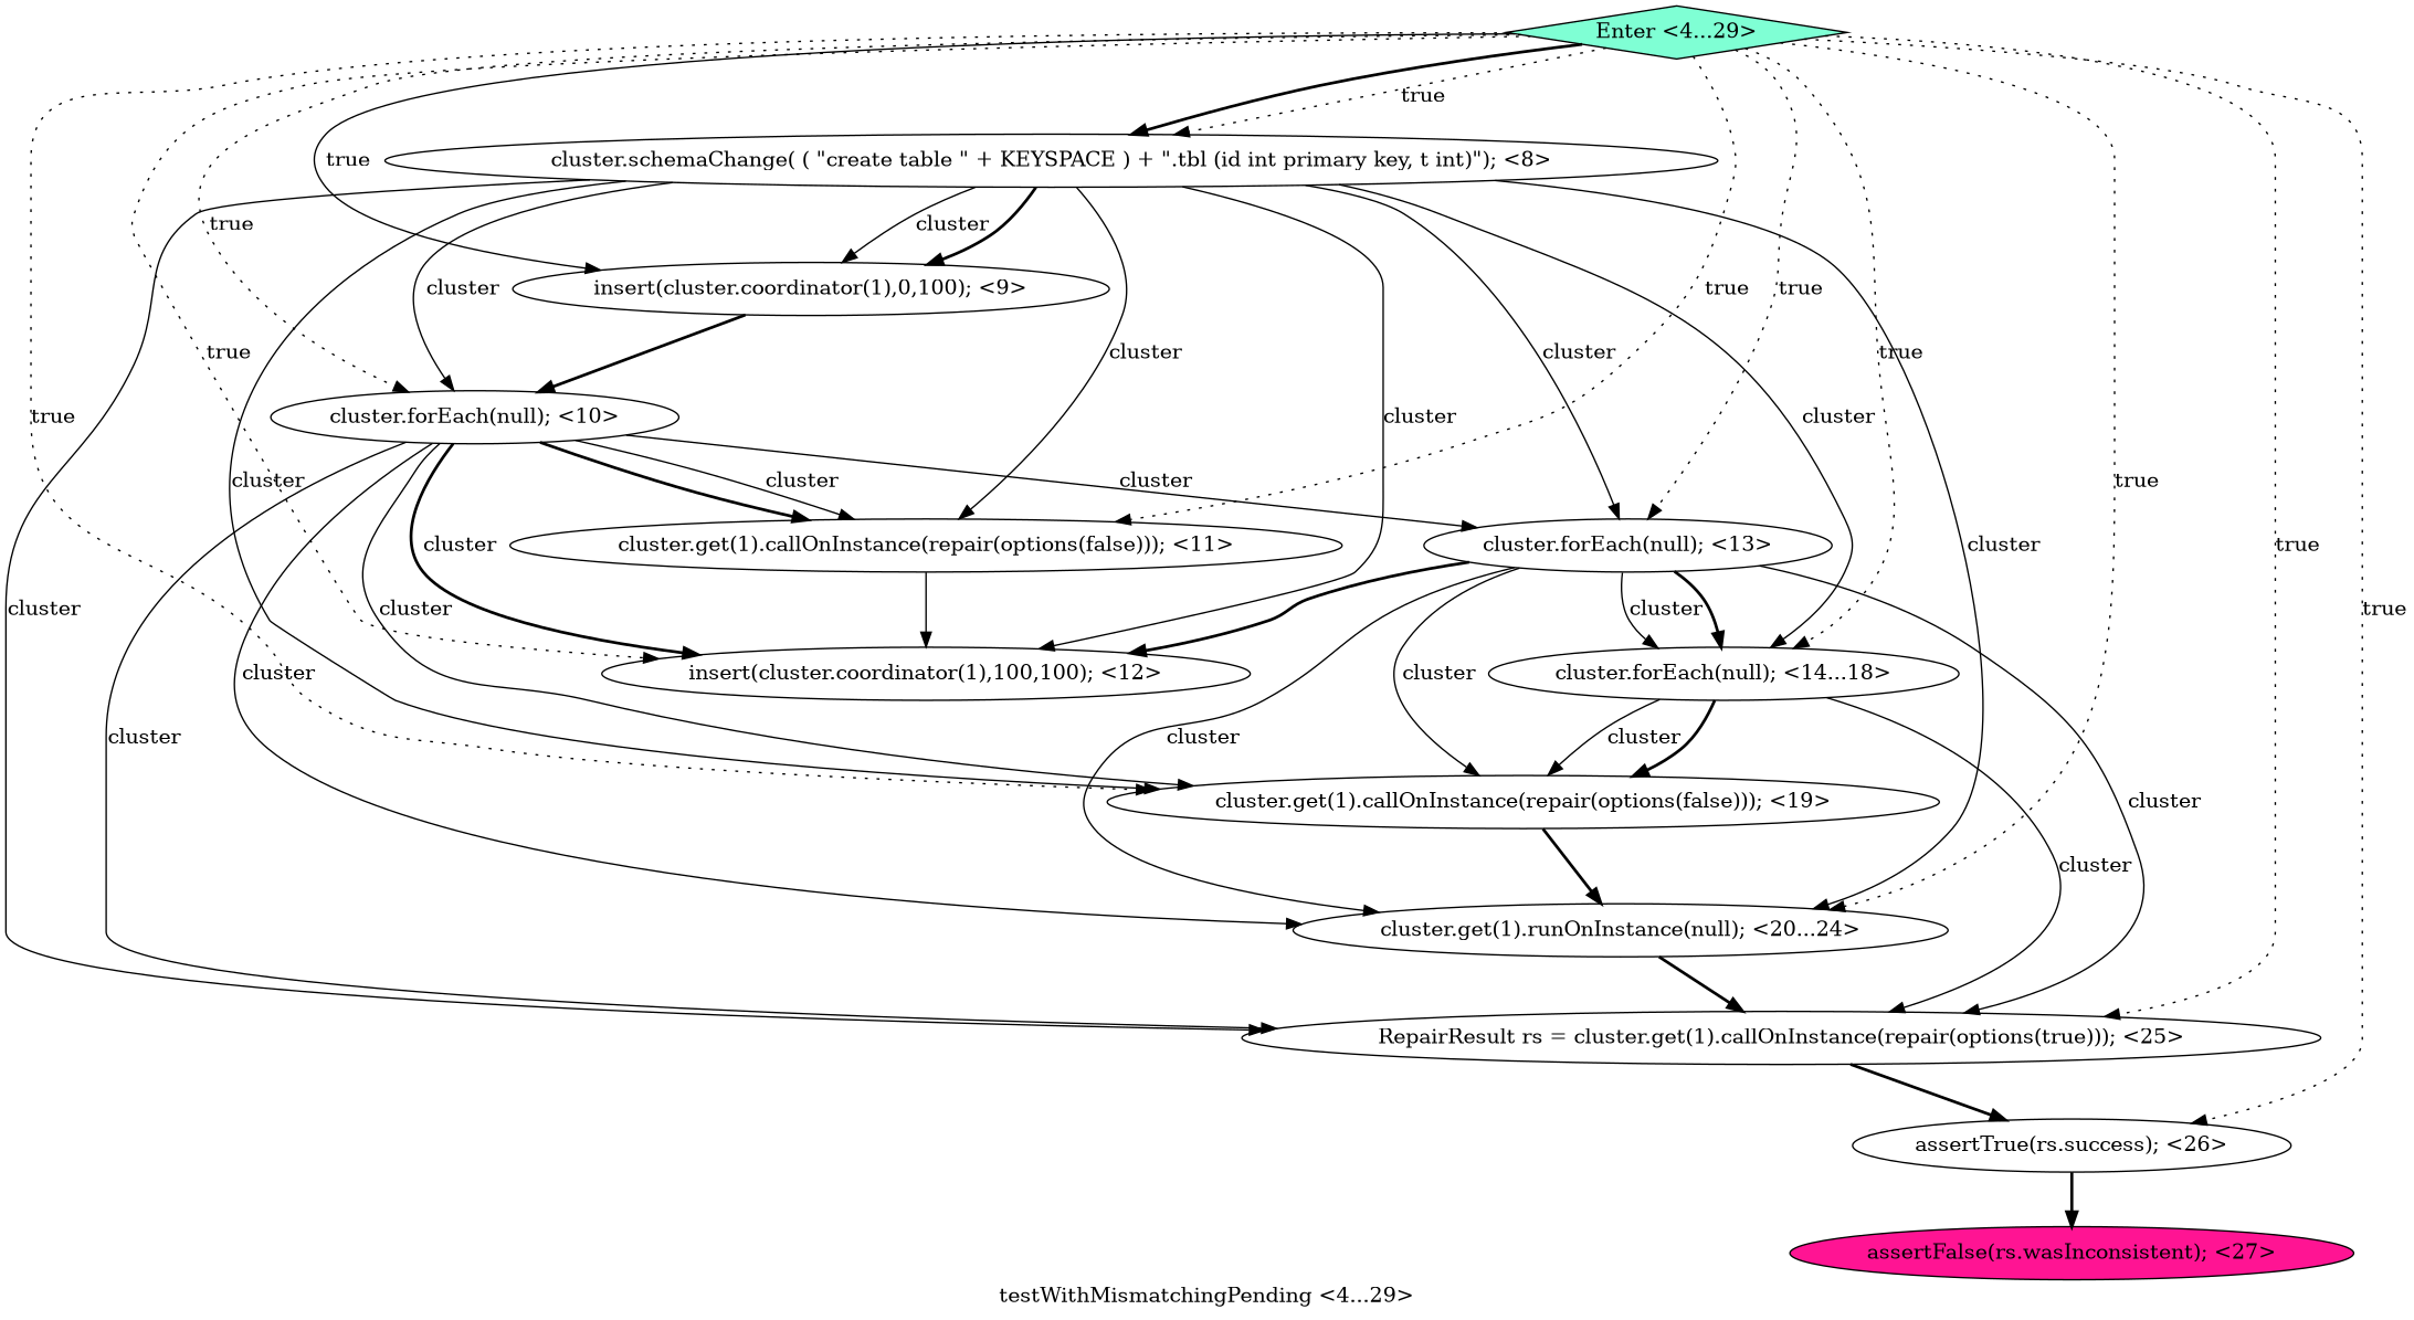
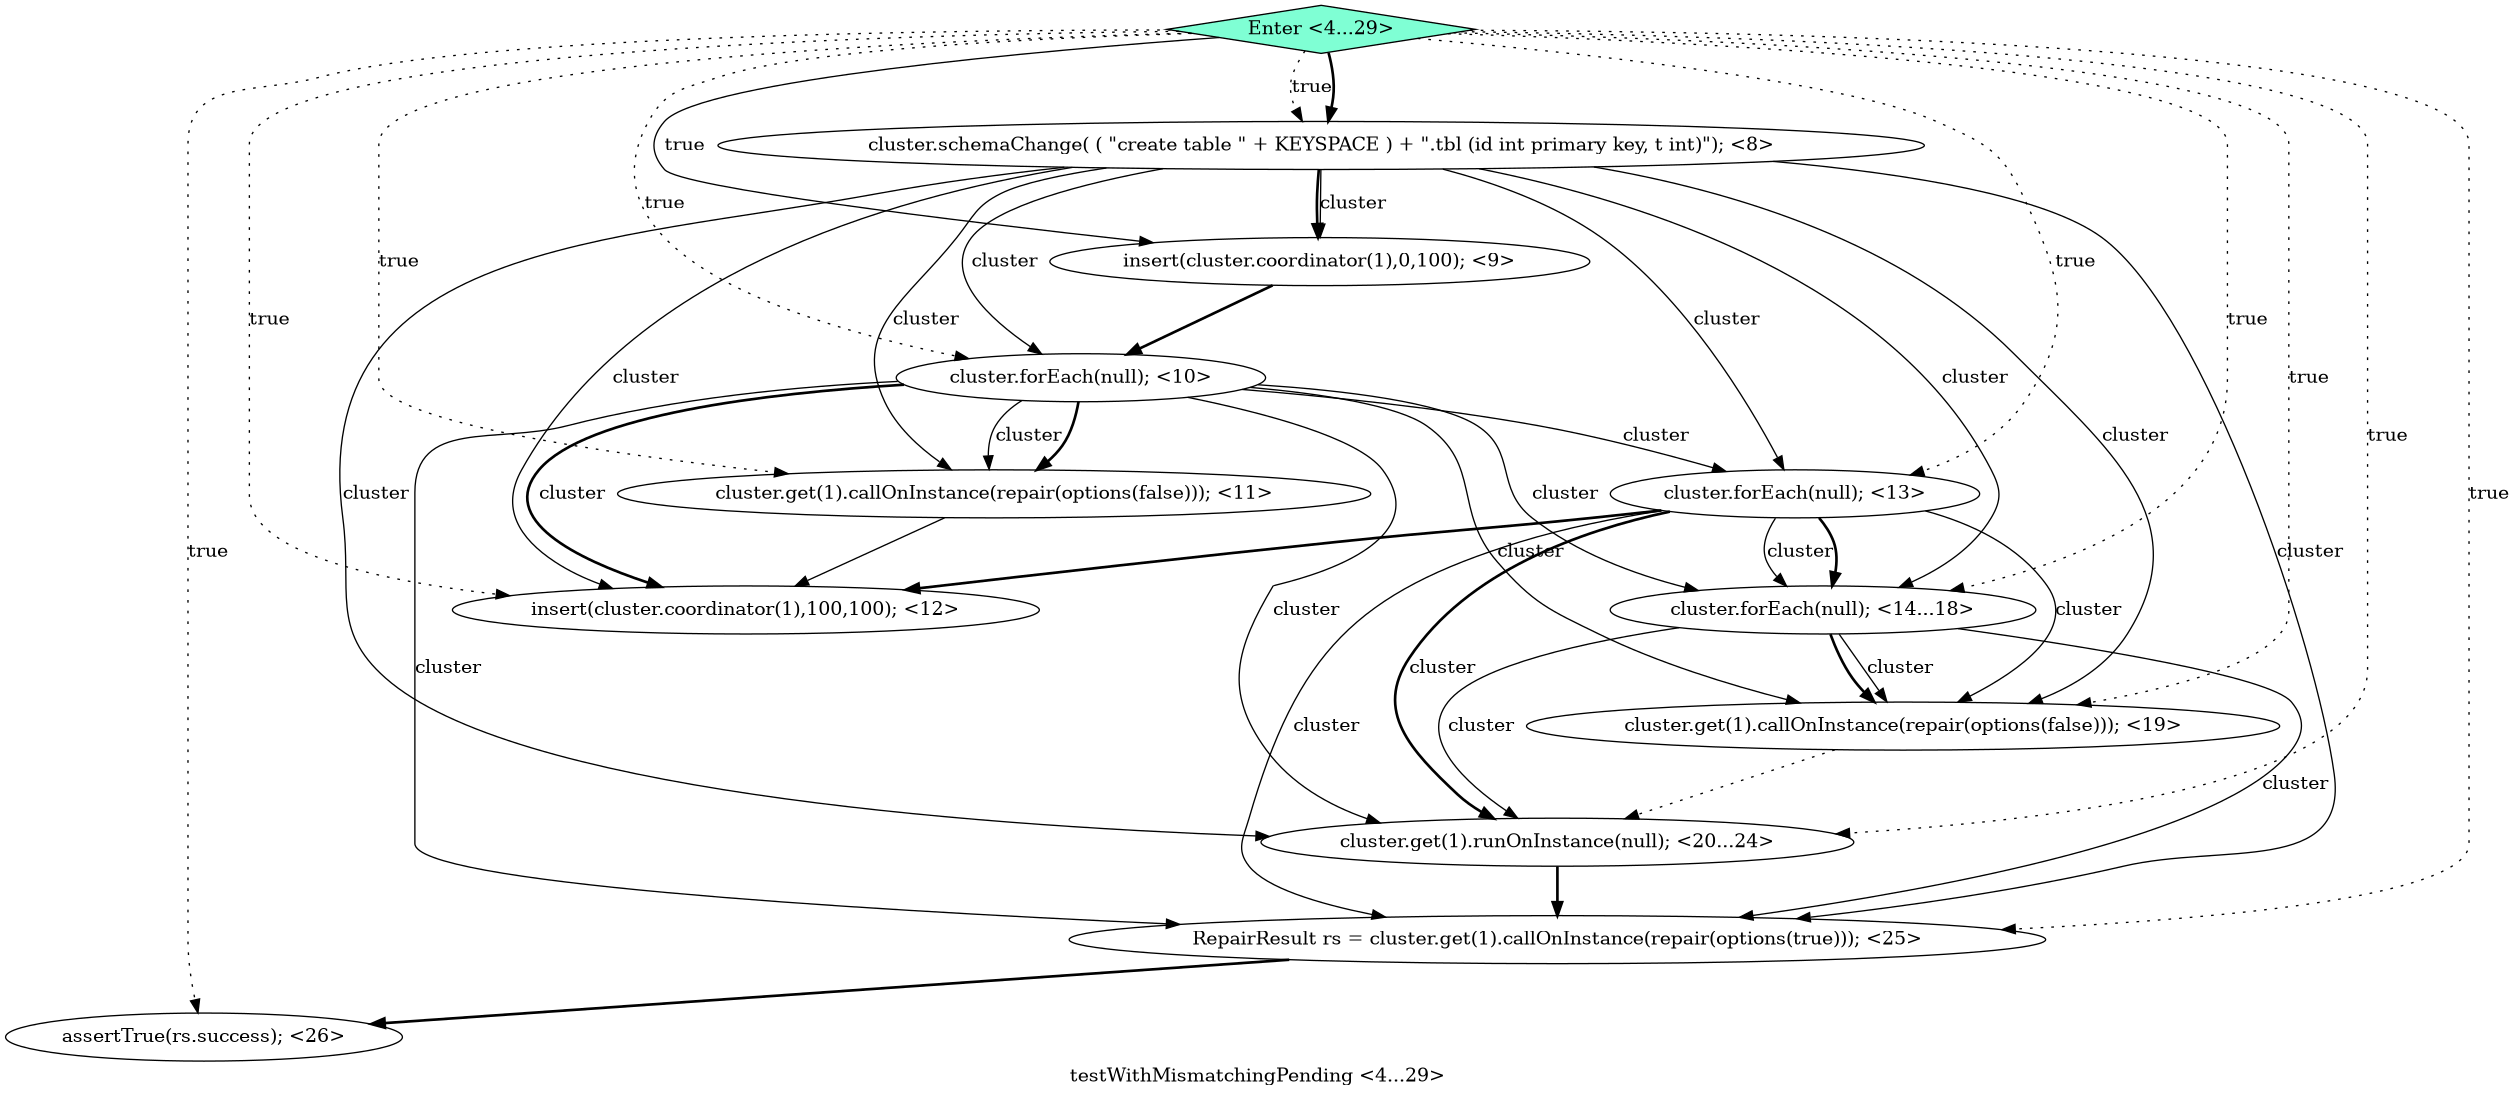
  digraph {
    label="testWithMismatchingPending <4...29>"
    node [fillcolor=white shape=ellipse style=filled]
    edge [style=solid]
    n1 [label="cluster.get(1).runOnInstance(null); <20...24>"]
    n2 [label="RepairResult rs = cluster.get(1).callOnInstance(repair(options(true))); <25>"]
    n3 [label="assertTrue(rs.success); <26>"]
    n4 [label="insert(cluster.coordinator(1),0,100); <9>"]
    n5 [label="cluster.forEach(null); <10>"]
    n6 [label="cluster.get(1).callOnInstance(repair(options(false))); <11>"]
    n7 [label="insert(cluster.coordinator(1),100,100); <12>"]
    n8 [label="cluster.get(1).callOnInstance(repair(options(false))); <19>"]
    n9 [label="cluster.forEach(null); <13>"]
    n10 [label="cluster.forEach(null); <14...18>"]
-   n11 [fillcolor=deeppink label="assertFalse(rs.wasInconsistent); <27>"]
    n12 [fillcolor=aquamarine label="Enter <4...29>" shape=diamond]
    n13 [label="cluster.schemaChange( ( \"create table \" + KEYSPACE ) + \".tbl (id int primary key, t int)\"); <8>"]
    n1 -> n2 [style=bold]
    n2 -> n3 [style=bold]
-   n3 -> n11 [style=bold]
    n4 -> n5 [style=bold]
    n5 -> n1 [label=cluster]
    n5 -> n2 [label=cluster]
    n5 -> n6 [label=cluster]
    n5 -> n6 [style=bold]
    n5 -> n7 [label=cluster style=bold]
    n5 -> n8 [label=cluster]
    n5 -> n9 [label=cluster]
+   n5 -> n10 [label=cluster]
    n6 -> n7
-   n8 -> n1 [style=bold]
-   n9 -> n1 [label=cluster]
+   n8 -> n1 [style=dotted]
+   n9 -> n1 [label=cluster style=bold]
    n9 -> n2 [label=cluster]
    n9 -> n7 [style=bold]
    n9 -> n8 [label=cluster]
    n9 -> n10 [label=cluster]
    n9 -> n10 [style=bold]
+   n10 -> n1 [label=cluster]
    n10 -> n2 [label=cluster]
    n10 -> n8 [label=cluster]
    n10 -> n8 [style=bold]
    n12 -> n1 [label=true style=dotted]
    n12 -> n2 [label=true style=dotted]
    n12 -> n3 [label=true style=dotted]
    n12 -> n4 [label=true]
    n12 -> n5 [label=true style=dotted]
    n12 -> n6 [label=true style=dotted]
    n12 -> n7 [label=true style=dotted]
    n12 -> n8 [label=true style=dotted]
    n12 -> n9 [label=true style=dotted]
    n12 -> n10 [label=true style=dotted]
    n12 -> n13 [label=true style=dotted]
    n12 -> n13 [style=bold]
    n13 -> n1 [label=cluster]
    n13 -> n2 [label=cluster]
    n13 -> n4 [label=cluster]
    n13 -> n4 [style=bold]
    n13 -> n5 [label=cluster]
    n13 -> n6 [label=cluster]
    n13 -> n7 [label=cluster]
    n13 -> n8 [label=cluster]
    n13 -> n9 [label=cluster]
    n13 -> n10 [label=cluster]
  }
